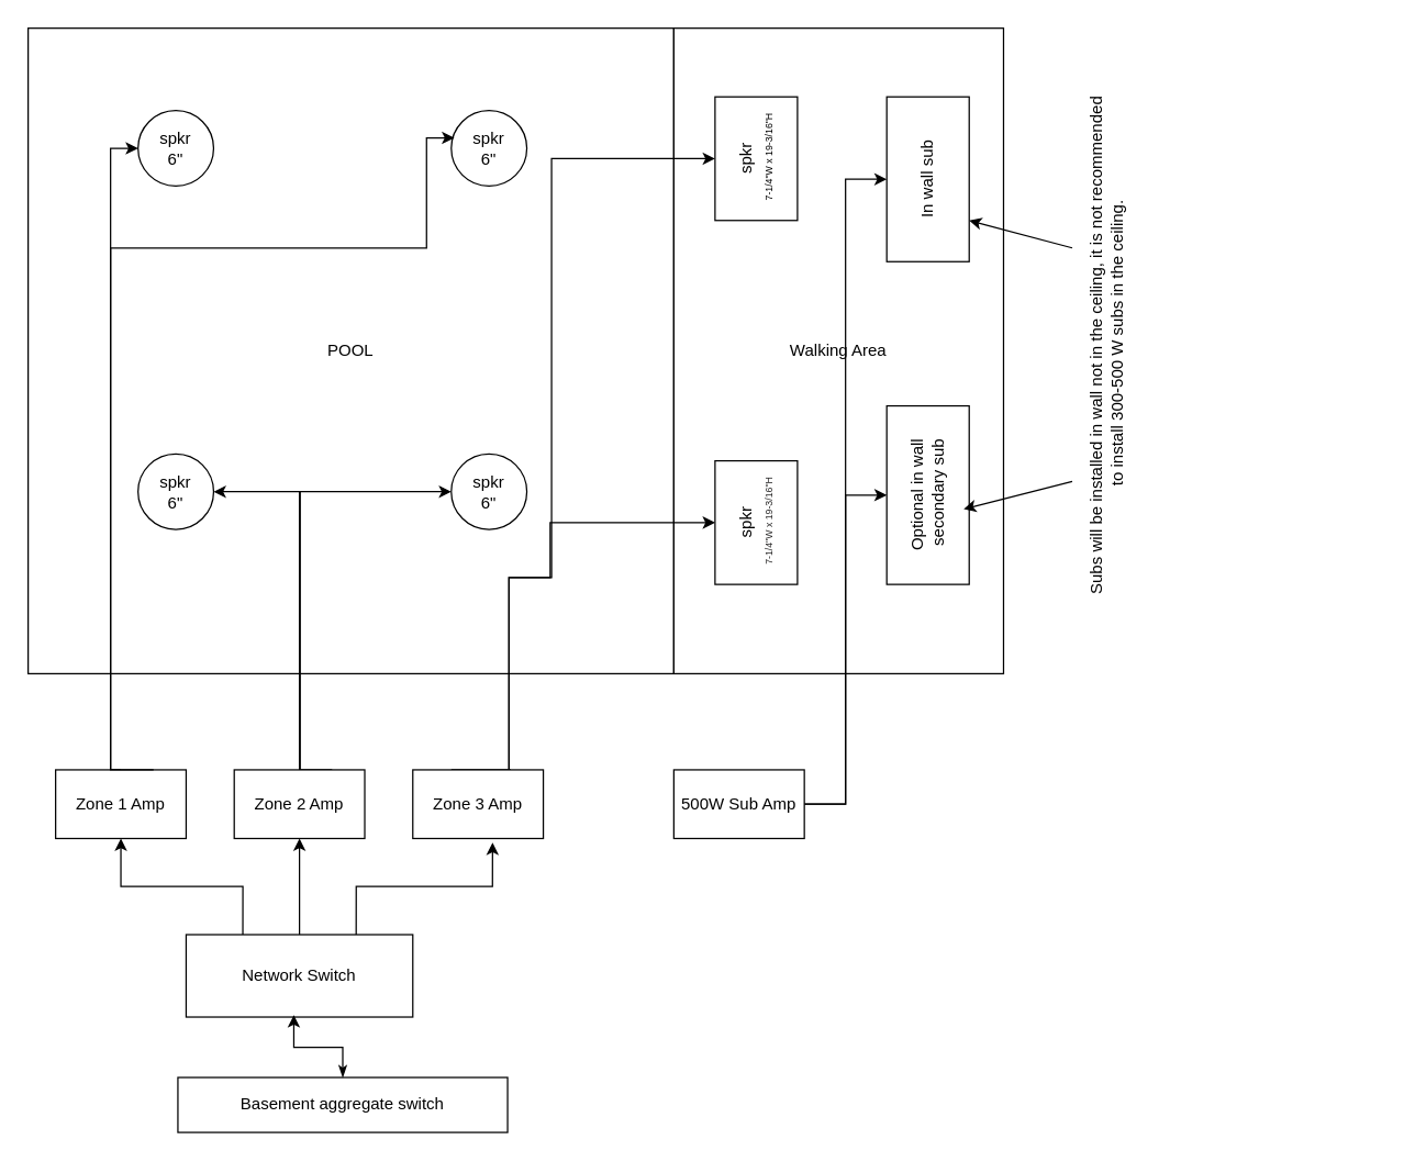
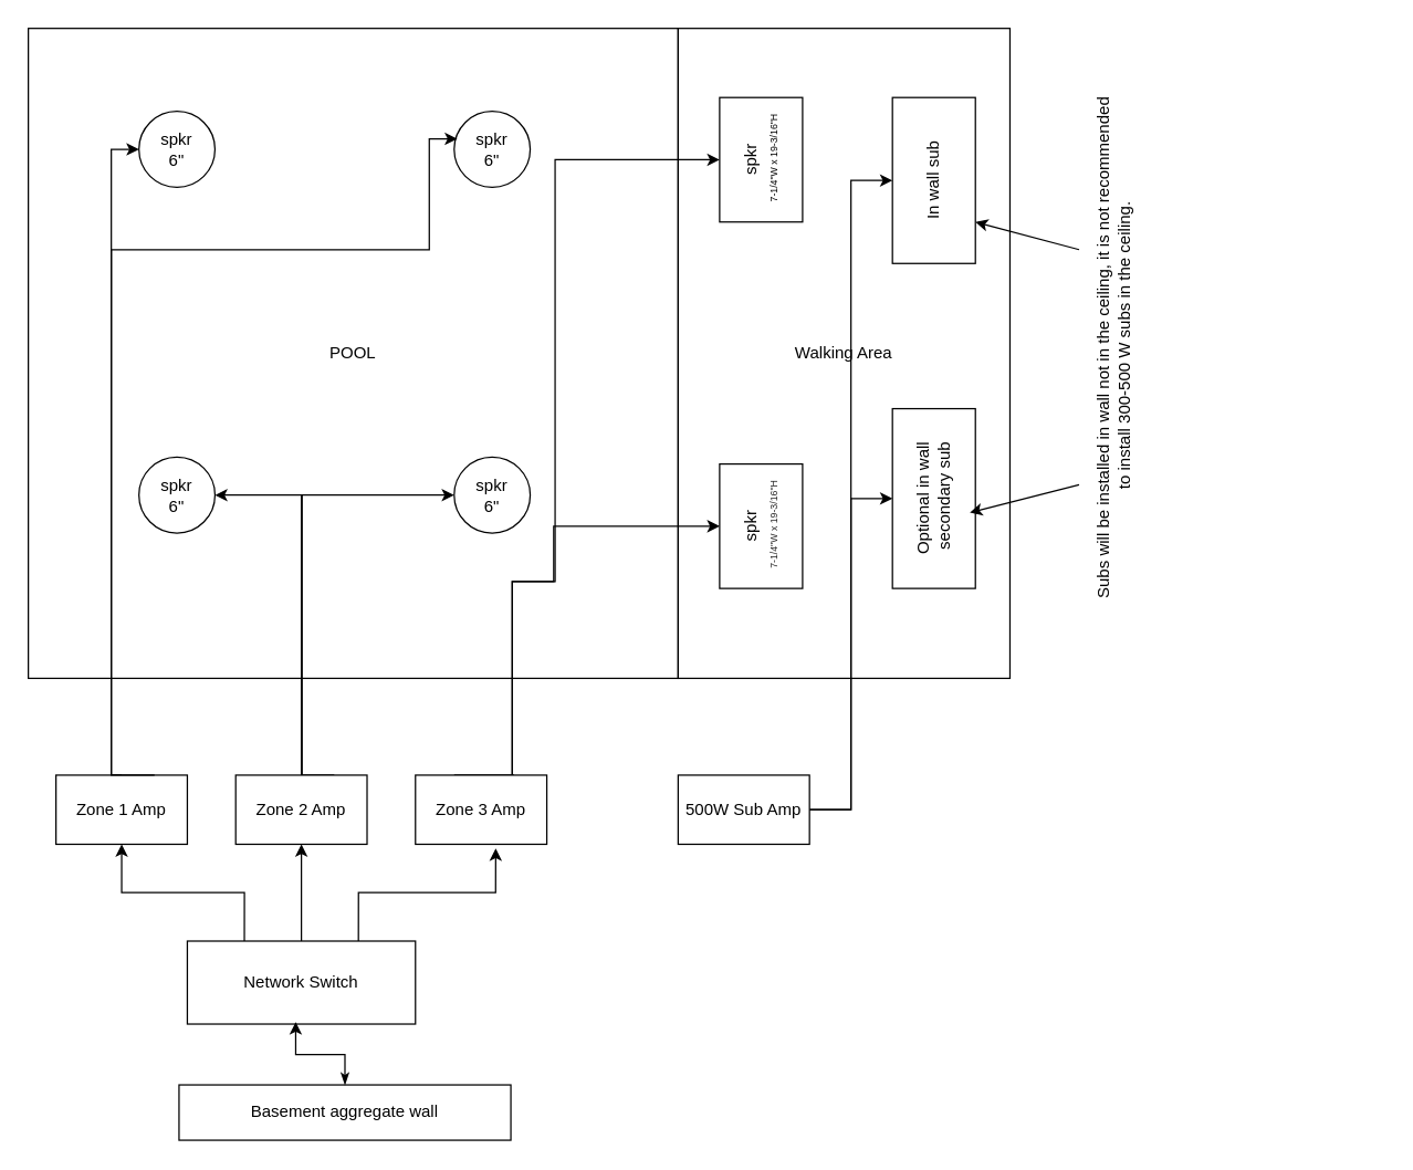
  <mxCell id="0" />
  <mxCell id="1" parent="0" />
  <mxCell id="2" value="POOL" style="whiteSpace=wrap;html=1;aspect=fixed;fillColor=light-dark(#FFFFFF,#3399FF);" vertex="1" parent="1"><mxGeometry x="20" y="20" width="470" height="470" as="geometry" /></mxCell>
  <mxCell id="3" value="Walking Area" style="rounded=0;whiteSpace=wrap;html=1;fillColor=light-dark(#FFFFFF,#999999);" vertex="1" parent="1"><mxGeometry x="490" y="20" width="240" height="470" as="geometry" /></mxCell>
  <mxCell id="4" value="&lt;span style=&quot;background-color: light-dark(#ffffff, var(--ge-dark-color, #121212));&quot;&gt;spkr&lt;/span&gt;&lt;div&gt;&lt;span style=&quot;font-family: cf-gibson, Helvetica, Arial, sans-serif; font-size: 7px; orphans: 2; text-align: left; widows: 2; background-color: light-dark(#ffffff, var(--ge-dark-color, #121212));&quot;&gt;&amp;nbsp;7-1/4&quot;W x 19-3/16&quot;H&lt;/span&gt;&lt;br&gt;&lt;/div&gt;" style="rounded=0;whiteSpace=wrap;html=1;rotation=-90;" vertex="1" parent="1"><mxGeometry x="505" y="85" width="90" height="60" as="geometry" /></mxCell>
  <mxCell id="5" value="spkr&lt;div&gt;&lt;span style=&quot;font-family: cf-gibson, Helvetica, Arial, sans-serif; font-variant-ligatures: normal; orphans: 2; text-align: left; widows: 2; background-color: rgb(255, 255, 255); text-decoration-thickness: initial; text-decoration-style: initial; text-decoration-color: initial; color: light-dark(rgb(41, 40, 40), rgb(255, 255, 255));&quot;&gt;&lt;font style=&quot;font-size: 7px;&quot;&gt;&amp;nbsp;7-1/4&quot;W x 19-3/16&quot;H&lt;/font&gt;&lt;/span&gt;&lt;br&gt;&lt;/div&gt;" style="rounded=0;whiteSpace=wrap;html=1;rotation=-90;" vertex="1" parent="1"><mxGeometry x="505" y="350" width="90" height="60" as="geometry" /></mxCell>
  <mxCell id="6" value="spkr&lt;div&gt;&lt;div&gt;6&quot;&lt;/div&gt;&lt;/div&gt;" style="ellipse;whiteSpace=wrap;html=1;aspect=fixed;" vertex="1" parent="1"><mxGeometry x="100" y="80" width="55" height="55" as="geometry" /></mxCell>
  <mxCell id="7" value="spkr&lt;div&gt;6&quot;&lt;/div&gt;" style="ellipse;whiteSpace=wrap;html=1;aspect=fixed;" vertex="1" parent="1"><mxGeometry x="328" y="80" width="55" height="55" as="geometry" /></mxCell>
  <mxCell id="8" value="spkr&lt;div&gt;6&quot;&lt;/div&gt;" style="ellipse;whiteSpace=wrap;html=1;aspect=fixed;" vertex="1" parent="1"><mxGeometry x="100" y="330" width="55" height="55" as="geometry" /></mxCell>
  <mxCell id="9" value="spkr&lt;div&gt;6&quot;&lt;/div&gt;" style="ellipse;whiteSpace=wrap;html=1;aspect=fixed;" vertex="1" parent="1"><mxGeometry x="328" y="330" width="55" height="55" as="geometry" /></mxCell>
  <mxCell id="10" value="In wall sub" style="rounded=0;whiteSpace=wrap;html=1;rotation=-90;" vertex="1" parent="1"><mxGeometry x="615" y="100" width="120" height="60" as="geometry" /></mxCell>
  <mxCell id="11" value="Optional in wall &amp;nbsp;secondary sub" style="rounded=0;whiteSpace=wrap;html=1;rotation=-90;" vertex="1" parent="1"><mxGeometry x="610" y="330" width="130" height="60" as="geometry" /></mxCell>
  <mxCell id="12" value="" style="endArrow=classic;html=1;rounded=0;entryX=0.25;entryY=1;entryDx=0;entryDy=0;" edge="1" parent="1" target="10"><mxGeometry width="50" height="50" relative="1" as="geometry"><mxPoint x="780" y="180" as="sourcePoint" /><mxPoint x="660" y="400" as="targetPoint" /></mxGeometry></mxCell>
  <mxCell id="13" value="&lt;span style=&quot;color: light-dark(rgb(0, 0, 0), rgb(0, 0, 0));&quot;&gt;Subs will be installed in wall not in the ceiling, it is not recommended&amp;nbsp;&lt;/span&gt;&lt;div&gt;&lt;span style=&quot;color: light-dark(rgb(0, 0, 0), rgb(0, 0, 0));&quot;&gt;to install 300-500 W subs in the ceiling.&lt;/span&gt;&lt;/div&gt;" style="text;html=1;align=center;verticalAlign=middle;resizable=0;points=[];autosize=1;rotation=-90;fillColor=light-dark(#FFFFFF,#FFB366);" vertex="1" parent="1"><mxGeometry x="610" y="230" width="390" height="40" as="geometry" /></mxCell>
  <mxCell id="14" value="" style="endArrow=classic;html=1;rounded=0;entryX=0.422;entryY=0.933;entryDx=0;entryDy=0;entryPerimeter=0;" edge="1" parent="1" target="11"><mxGeometry width="50" height="50" relative="1" as="geometry"><mxPoint x="780" y="350" as="sourcePoint" /><mxPoint x="735" y="148" as="targetPoint" /></mxGeometry></mxCell>
  <mxCell id="15" style="edgeStyle=orthogonalEdgeStyle;rounded=0;orthogonalLoop=1;jettySize=auto;html=1;exitX=0.5;exitY=0;exitDx=0;exitDy=0;entryX=1;entryY=0.5;entryDx=0;entryDy=0;" edge="1" parent="1" source="17" target="8"><mxGeometry relative="1" as="geometry" /></mxCell>
  <mxCell id="16" style="edgeStyle=orthogonalEdgeStyle;rounded=0;orthogonalLoop=1;jettySize=auto;html=1;exitX=0.75;exitY=0;exitDx=0;exitDy=0;entryX=0;entryY=0.5;entryDx=0;entryDy=0;" edge="1" parent="1" source="17" target="9"><mxGeometry relative="1" as="geometry"><Array as="points"><mxPoint x="218" y="560" /><mxPoint x="218" y="358" /></Array></mxGeometry></mxCell>
  <mxCell id="17" value="Zone 2 Amp" style="rounded=0;whiteSpace=wrap;html=1;" vertex="1" parent="1"><mxGeometry x="170" y="560" width="95" height="50" as="geometry" /></mxCell>
  <mxCell id="18" style="edgeStyle=orthogonalEdgeStyle;rounded=0;orthogonalLoop=1;jettySize=auto;html=1;exitX=0.5;exitY=0;exitDx=0;exitDy=0;entryX=0;entryY=0.5;entryDx=0;entryDy=0;" edge="1" parent="1" source="19" target="6"><mxGeometry relative="1" as="geometry"><Array as="points"><mxPoint x="80" y="560" /><mxPoint x="80" y="108" /></Array></mxGeometry></mxCell>
  <mxCell id="19" value="Zone 1 Amp" style="rounded=0;whiteSpace=wrap;html=1;" vertex="1" parent="1"><mxGeometry x="40" y="560" width="95" height="50" as="geometry" /></mxCell>
  <mxCell id="20" style="edgeStyle=orthogonalEdgeStyle;rounded=0;orthogonalLoop=1;jettySize=auto;html=1;exitX=0.5;exitY=0;exitDx=0;exitDy=0;entryX=0.5;entryY=0;entryDx=0;entryDy=0;" edge="1" parent="1" target="4"><mxGeometry relative="1" as="geometry"><mxPoint x="328" y="560" as="sourcePoint" /><mxPoint x="500.5" y="115" as="targetPoint" /><Array as="points"><mxPoint x="370" y="560" /><mxPoint x="370" y="420" /><mxPoint x="401" y="420" /><mxPoint x="401" y="115" /></Array></mxGeometry></mxCell>
  <mxCell id="21" style="edgeStyle=orthogonalEdgeStyle;rounded=0;orthogonalLoop=1;jettySize=auto;html=1;exitX=0.75;exitY=0;exitDx=0;exitDy=0;entryX=0.5;entryY=0;entryDx=0;entryDy=0;" edge="1" parent="1" source="22" target="5"><mxGeometry relative="1" as="geometry"><Array as="points"><mxPoint x="370" y="560" /><mxPoint x="370" y="420" /><mxPoint x="400" y="420" /><mxPoint x="400" y="380" /></Array></mxGeometry></mxCell>
  <mxCell id="22" value="Zone 3 Amp" style="rounded=0;whiteSpace=wrap;html=1;" vertex="1" parent="1"><mxGeometry x="300" y="560" width="95" height="50" as="geometry" /></mxCell>
  <mxCell id="23" style="edgeStyle=orthogonalEdgeStyle;rounded=0;orthogonalLoop=1;jettySize=auto;html=1;exitX=1;exitY=0.5;exitDx=0;exitDy=0;entryX=0.5;entryY=0;entryDx=0;entryDy=0;" edge="1" parent="1" source="25" target="10"><mxGeometry relative="1" as="geometry" /></mxCell>
  <mxCell id="24" style="edgeStyle=orthogonalEdgeStyle;rounded=0;orthogonalLoop=1;jettySize=auto;html=1;exitX=1;exitY=0.5;exitDx=0;exitDy=0;entryX=0.5;entryY=0;entryDx=0;entryDy=0;" edge="1" parent="1" source="25" target="11"><mxGeometry relative="1" as="geometry" /></mxCell>
  <mxCell id="25" value="500W Sub Amp" style="rounded=0;whiteSpace=wrap;html=1;" vertex="1" parent="1"><mxGeometry x="490" y="560" width="95" height="50" as="geometry" /></mxCell>
  <mxCell id="26" style="edgeStyle=orthogonalEdgeStyle;rounded=0;orthogonalLoop=1;jettySize=auto;html=1;exitX=0.75;exitY=0;exitDx=0;exitDy=0;entryX=0.66;entryY=0.17;entryDx=0;entryDy=0;entryPerimeter=0;" edge="1" parent="1" source="19" target="2"><mxGeometry relative="1" as="geometry"><Array as="points"><mxPoint x="80" y="560" /><mxPoint x="80" y="180" /><mxPoint x="310" y="180" /><mxPoint x="310" y="100" /></Array></mxGeometry></mxCell>
  <mxCell id="27" style="edgeStyle=orthogonalEdgeStyle;rounded=0;orthogonalLoop=1;jettySize=auto;html=1;exitX=0.25;exitY=0;exitDx=0;exitDy=0;entryX=0.5;entryY=1;entryDx=0;entryDy=0;" edge="1" parent="1" source="29" target="19"><mxGeometry relative="1" as="geometry" /></mxCell>
  <mxCell id="28" style="edgeStyle=orthogonalEdgeStyle;rounded=0;orthogonalLoop=1;jettySize=auto;html=1;exitX=0.5;exitY=0;exitDx=0;exitDy=0;entryX=0.5;entryY=1;entryDx=0;entryDy=0;" edge="1" parent="1" source="29" target="17"><mxGeometry relative="1" as="geometry" /></mxCell>
  <mxCell id="29" value="Network Switch" style="rounded=0;whiteSpace=wrap;html=1;" vertex="1" parent="1"><mxGeometry x="135" y="680" width="165" height="60" as="geometry" /></mxCell>
  <mxCell id="30" style="edgeStyle=orthogonalEdgeStyle;rounded=0;orthogonalLoop=1;jettySize=auto;html=1;exitX=0.75;exitY=0;exitDx=0;exitDy=0;entryX=0.611;entryY=1.06;entryDx=0;entryDy=0;entryPerimeter=0;" edge="1" parent="1" source="29" target="22"><mxGeometry relative="1" as="geometry" /></mxCell>
- <mxCell id="31" value="Basement aggregate switch" style="rounded=0;whiteSpace=wrap;html=1;" vertex="1" parent="1"><mxGeometry x="129" y="784" width="240" height="40" as="geometry" /></mxCell>
+ <mxCell id="31" value="Basement aggregate wall" style="rounded=0;whiteSpace=wrap;html=1;" vertex="1" parent="1"><mxGeometry x="129" y="784" width="240" height="40" as="geometry" /></mxCell>
  <mxCell id="32" style="edgeStyle=orthogonalEdgeStyle;rounded=0;orthogonalLoop=1;jettySize=auto;html=1;exitX=0.5;exitY=0;exitDx=0;exitDy=0;entryX=0.475;entryY=0.975;entryDx=0;entryDy=0;entryPerimeter=0;startArrow=classicThin;startFill=1;" edge="1" parent="1" source="31" target="29"><mxGeometry relative="1" as="geometry" /></mxCell>
